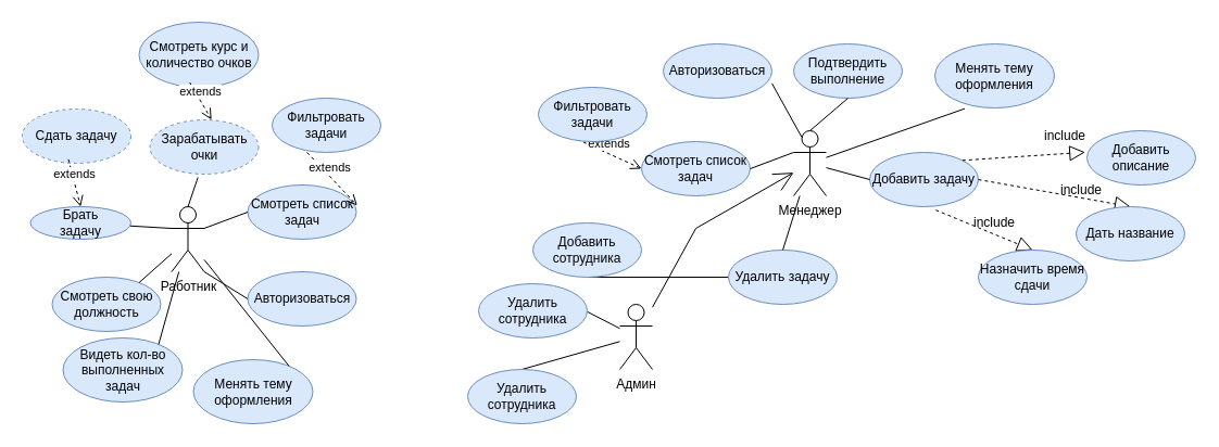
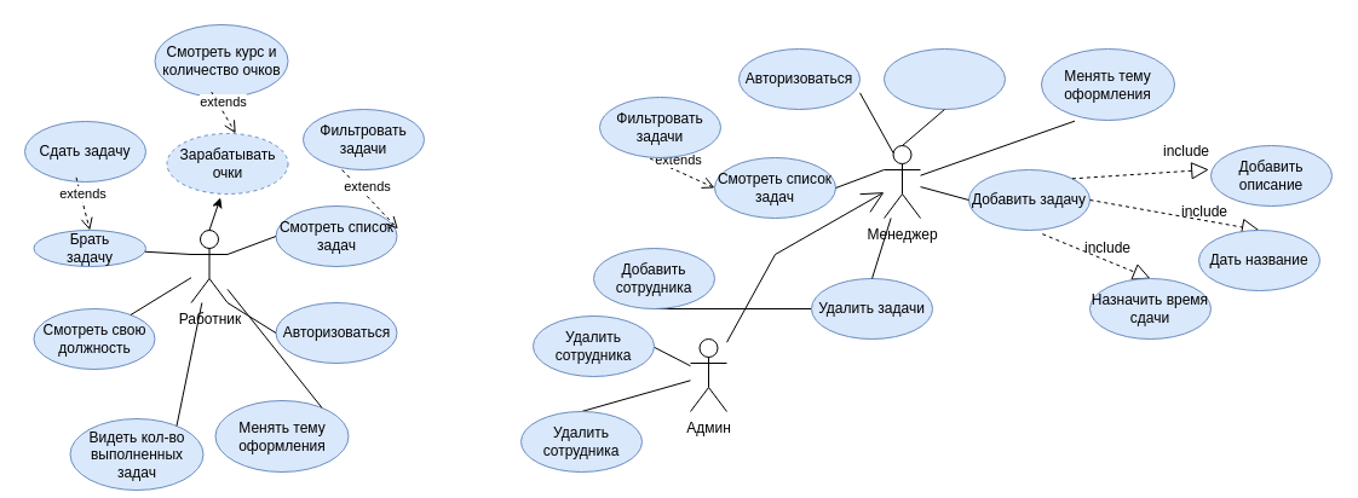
  <mxCell id="0" />
  <mxCell id="1" parent="0" />
  <mxCell id="2" value="Работник" style="shape=umlActor;verticalLabelPosition=bottom;verticalAlign=top;html=1;outlineConnect=0;" vertex="1" parent="1"><mxGeometry x="157.5" y="190" width="30" height="60" as="geometry" /></mxCell>
  <mxCell id="3" value="Админ" style="shape=umlActor;verticalLabelPosition=bottom;verticalAlign=top;html=1;outlineConnect=0;" vertex="1" parent="1"><mxGeometry x="570" y="280" width="30" height="60" as="geometry" /></mxCell>
  <mxCell id="4" value="Менеджер" style="shape=umlActor;verticalLabelPosition=bottom;verticalAlign=top;html=1;outlineConnect=0;" vertex="1" parent="1"><mxGeometry x="730" y="120" width="30" height="60" as="geometry" /></mxCell>
  <mxCell id="5" value="" style="ellipse;whiteSpace=wrap;html=1;verticalAlign=top;fillColor=#dae8fc;strokeColor=#6c8ebf;" vertex="1" parent="1"><mxGeometry x="27.5" y="190" width="92.5" height="30" as="geometry" /></mxCell>
  <mxCell id="6" value="Брать задачу" style="text;html=1;align=center;verticalAlign=middle;whiteSpace=wrap;rounded=0;" vertex="1" parent="1"><mxGeometry x="43.75" y="190" width="60" height="30" as="geometry" /></mxCell>
  <mxCell id="7" value="" style="endArrow=none;html=1;rounded=0;" edge="1" parent="1" source="5" target="2"><mxGeometry width="50" height="50" relative="1" as="geometry"><mxPoint x="327.5" y="320" as="sourcePoint" /><mxPoint x="377.5" y="270" as="targetPoint" /><Array as="points"><mxPoint x="157.5" y="210" /></Array></mxGeometry></mxCell>
  <mxCell id="8" value="" style="ellipse;whiteSpace=wrap;html=1;fillColor=#dae8fc;strokeColor=#6c8ebf;" vertex="1" parent="1"><mxGeometry x="730" y="40" width="100" height="50" as="geometry" /></mxCell>
  <mxCell id="9" value="" style="endArrow=open;endSize=16;endFill=0;html=1;rounded=0;" edge="1" parent="1" source="3" target="4"><mxGeometry width="160" relative="1" as="geometry"><mxPoint x="500" y="300" as="sourcePoint" /><mxPoint x="660" y="300" as="targetPoint" /><Array as="points"><mxPoint x="640" y="210" /></Array></mxGeometry></mxCell>
- <mxCell id="10" value="Подтвердить выполнение" style="text;html=1;align=center;verticalAlign=middle;whiteSpace=wrap;rounded=0;" vertex="1" parent="1"><mxGeometry x="750" width="60" height="30" as="geometry" y="50" /></mxCell>
  <mxCell id="11" value="" style="endArrow=none;html=1;rounded=0;exitX=0.5;exitY=0;exitDx=0;exitDy=0;exitPerimeter=0;entryX=0.5;entryY=1;entryDx=0;entryDy=0;" edge="1" parent="1" source="4" target="8"><mxGeometry width="50" height="50" relative="1" as="geometry"><mxPoint x="630" y="400" as="sourcePoint" /><mxPoint x="680" y="350" as="targetPoint" /></mxGeometry></mxCell>
  <mxCell id="12" value="" style="endArrow=none;html=1;rounded=0;exitX=0.5;exitY=1;exitDx=0;exitDy=0;" edge="1" parent="1" source="13" target="14"><mxGeometry width="50" height="50" relative="1" as="geometry"><mxPoint x="750" y="280" as="sourcePoint" /><mxPoint x="680" y="350" as="targetPoint" /></mxGeometry></mxCell>
  <mxCell id="13" value="Добавить сотрудника" style="ellipse;whiteSpace=wrap;html=1;fillColor=#dae8fc;strokeColor=#6c8ebf;" vertex="1" parent="1"><mxGeometry x="490" y="205" width="100" height="50" as="geometry" /></mxCell>
- <mxCell id="14" value="Удалить задачу" style="ellipse;whiteSpace=wrap;html=1;fillColor=#dae8fc;strokeColor=#6c8ebf;" vertex="1" parent="1"><mxGeometry x="670" y="230" width="100" height="50" as="geometry" /></mxCell>
+ <mxCell id="14" value="Удалить задачи" style="ellipse;whiteSpace=wrap;html=1;fillColor=#dae8fc;strokeColor=#6c8ebf;" vertex="1" parent="1"><mxGeometry x="670" y="230" width="100" height="50" as="geometry" /></mxCell>
  <mxCell id="15" value="" style="endArrow=none;html=1;rounded=0;entryX=0.5;entryY=0;entryDx=0;entryDy=0;" edge="1" parent="1" source="4" target="14"><mxGeometry width="50" height="50" relative="1" as="geometry"><mxPoint x="770" y="170" as="sourcePoint" /><mxPoint x="680" y="350" as="targetPoint" /></mxGeometry></mxCell>
  <mxCell id="16" value="Добавить задачу" style="ellipse;whiteSpace=wrap;html=1;fillColor=#dae8fc;strokeColor=#6c8ebf;" vertex="1" parent="1"><mxGeometry x="800" y="140" width="100" height="50" as="geometry" /></mxCell>
  <mxCell id="17" value="" style="endArrow=none;html=1;rounded=0;entryX=0;entryY=0.5;entryDx=0;entryDy=0;" edge="1" parent="1" target="16" source="4"><mxGeometry width="50" height="50" relative="1" as="geometry"><mxPoint x="554" y="320" as="sourcePoint" /><mxPoint x="624" y="260" as="targetPoint" /></mxGeometry></mxCell>
  <mxCell id="18" value="" style="endArrow=none;html=1;rounded=0;exitX=0.5;exitY=0;exitDx=0;exitDy=0;" edge="1" parent="1" source="19" target="3"><mxGeometry width="50" height="50" relative="1" as="geometry"><mxPoint x="740" y="525" as="sourcePoint" /><mxPoint x="765" y="595" as="targetPoint" /></mxGeometry></mxCell>
  <mxCell id="19" value="Удалить сотрудника" style="ellipse;whiteSpace=wrap;html=1;fillColor=#dae8fc;strokeColor=#6c8ebf;" vertex="1" parent="1"><mxGeometry x="440" y="261" width="100" height="50" as="geometry" /></mxCell>
- <mxCell id="20" value="Сд&lt;span style=&quot;background-color: transparent; color: light-dark(rgb(0, 0, 0), rgb(255, 255, 255));&quot;&gt;ать задачу&lt;/span&gt;" style="ellipse;whiteSpace=wrap;html=1;fillColor=#dae8fc;strokeColor=#6c8ebf;dashed=1;" vertex="1" parent="1"><mxGeometry x="20" y="100" width="100" height="50" as="geometry" /></mxCell>
+ <mxCell id="20" value="Сд&lt;span style=&quot;background-color: transparent; color: light-dark(rgb(0, 0, 0), rgb(255, 255, 255));&quot;&gt;ать задачу&lt;/span&gt;" style="ellipse;whiteSpace=wrap;html=1;fillColor=#dae8fc;strokeColor=#6c8ebf;" vertex="1" parent="1"><mxGeometry x="20" y="100" width="100" height="50" as="geometry" /></mxCell>
  <mxCell id="21" value="Смотреть список задач" style="ellipse;whiteSpace=wrap;html=1;fillColor=#dae8fc;strokeColor=#6c8ebf;" vertex="1" parent="1"><mxGeometry x="227.5" y="170" width="100" height="50" as="geometry" /></mxCell>
  <mxCell id="22" value="" style="endArrow=none;html=1;rounded=0;exitX=1;exitY=0.333;exitDx=0;exitDy=0;exitPerimeter=0;entryX=0;entryY=0.5;entryDx=0;entryDy=0;" edge="1" parent="1" target="21" source="2"><mxGeometry width="50" height="50" relative="1" as="geometry"><mxPoint x="317.5" y="250" as="sourcePoint" /><mxPoint x="372.5" y="250" as="targetPoint" /><Array as="points" /></mxGeometry></mxCell>
  <mxCell id="23" value="Авторизоваться" style="ellipse;whiteSpace=wrap;html=1;fillColor=#dae8fc;strokeColor=#6c8ebf;" vertex="1" parent="1"><mxGeometry x="227.5" y="250" width="100" height="50" as="geometry" /></mxCell>
  <mxCell id="24" value="" style="endArrow=none;html=1;rounded=0;exitX=1;exitY=1;exitDx=0;exitDy=0;exitPerimeter=0;entryX=0;entryY=0.5;entryDx=0;entryDy=0;" edge="1" parent="1" target="23" source="2"><mxGeometry width="50" height="50" relative="1" as="geometry"><mxPoint x="197.5" y="270" as="sourcePoint" /><mxPoint x="382.5" y="310" as="targetPoint" /><Array as="points" /></mxGeometry></mxCell>
  <mxCell id="25" value="Авторизоваться" style="ellipse;whiteSpace=wrap;html=1;fillColor=#dae8fc;strokeColor=#6c8ebf;" vertex="1" parent="1"><mxGeometry x="610" y="40" width="100" height="50" as="geometry" /></mxCell>
  <mxCell id="26" value="" style="endArrow=none;html=1;rounded=0;exitX=0.25;exitY=0.1;exitDx=0;exitDy=0;exitPerimeter=0;entryX=1;entryY=0.727;entryDx=0;entryDy=0;entryPerimeter=0;" edge="1" parent="1" target="25" source="4"><mxGeometry width="50" height="50" relative="1" as="geometry"><mxPoint x="360" y="300" as="sourcePoint" /><mxPoint x="555" y="360" as="targetPoint" /><Array as="points" /></mxGeometry></mxCell>
  <mxCell id="27" value="extends" style="html=1;verticalAlign=bottom;endArrow=open;dashed=1;endSize=8;curved=0;rounded=0;entryX=1.008;entryY=0.377;entryDx=0;entryDy=0;entryPerimeter=0;exitX=0.28;exitY=0.913;exitDx=0;exitDy=0;exitPerimeter=0;" edge="1" parent="1" source="28" target="21"><mxGeometry relative="1" as="geometry"><mxPoint x="353.5" y="158" as="sourcePoint" /><mxPoint x="427.5" y="360" as="targetPoint" /></mxGeometry></mxCell>
  <mxCell id="28" value="Фильтровать задачи" style="ellipse;whiteSpace=wrap;html=1;fillColor=#dae8fc;strokeColor=#6c8ebf;" vertex="1" parent="1"><mxGeometry x="250" y="90" width="100" height="50" as="geometry" /></mxCell>
  <mxCell id="29" value="extends" style="html=1;verticalAlign=bottom;endArrow=open;dashed=1;endSize=8;curved=0;rounded=0;entryX=0.5;entryY=0;entryDx=0;entryDy=0;exitX=0.425;exitY=0.927;exitDx=0;exitDy=0;exitPerimeter=0;" edge="1" parent="1" source="20" target="6"><mxGeometry relative="1" as="geometry"><mxPoint x="363.5" y="168" as="sourcePoint" /><mxPoint x="338.5" y="199" as="targetPoint" /></mxGeometry></mxCell>
  <mxCell id="30" value="Зарабатывать очки" style="ellipse;whiteSpace=wrap;html=1;fillColor=#dae8fc;strokeColor=#6c8ebf;dashed=1;" vertex="1" parent="1"><mxGeometry x="137.5" y="110" width="100" height="50" as="geometry" /></mxCell>
- <mxCell id="31" value="" style="endArrow=none;html=1;rounded=0;exitX=0.5;exitY=0;exitDx=0;exitDy=0;exitPerimeter=0;entryX=0.442;entryY=1.06;entryDx=0;entryDy=0;entryPerimeter=0;" edge="1" parent="1" target="30" source="2"><mxGeometry width="50" height="50" relative="1" as="geometry"><mxPoint x="97.5" y="150" as="sourcePoint" /><mxPoint x="282.5" y="190" as="targetPoint" /><Array as="points" /></mxGeometry></mxCell>
+ <mxCell id="31" value="" style="endArrow=classic;html=1;rounded=0;exitX=0.5;exitY=0;exitDx=0;exitDy=0;exitPerimeter=0;entryX=0.442;entryY=1.06;entryDx=0;entryDy=0;entryPerimeter=0;" edge="1" parent="1" target="30" source="2"><mxGeometry width="50" height="50" relative="1" as="geometry"><mxPoint x="97.5" y="150" as="sourcePoint" /><mxPoint x="282.5" y="190" as="targetPoint" /><Array as="points" /></mxGeometry></mxCell>
  <mxCell id="32" value="Смотреть курс и количество очков" style="ellipse;whiteSpace=wrap;html=1;fillColor=#dae8fc;strokeColor=#6c8ebf;" vertex="1" parent="1"><mxGeometry x="127.5" y="20" width="110" height="60" as="geometry" /></mxCell>
  <mxCell id="33" value="extends" style="html=1;verticalAlign=bottom;endArrow=open;dashed=1;endSize=8;curved=0;rounded=0;entryX=0.567;entryY=-0.003;entryDx=0;entryDy=0;exitX=0.425;exitY=0.927;exitDx=0;exitDy=0;exitPerimeter=0;entryPerimeter=0;" edge="1" parent="1" source="32" target="30"><mxGeometry relative="1" as="geometry"><mxPoint x="471" y="88" as="sourcePoint" /><mxPoint x="181" y="110" as="targetPoint" /></mxGeometry></mxCell>
- <mxCell id="34" value="Смотреть свою должность" style="ellipse;whiteSpace=wrap;html=1;fillColor=#dae8fc;strokeColor=#6c8ebf;" vertex="1" parent="1"><mxGeometry x="47.5" y="255" width="100" height="50" as="geometry" /></mxCell>
+ <mxCell id="34" value="Смотреть свою должность" style="ellipse;whiteSpace=wrap;html=1;fillColor=#dae8fc;strokeColor=#6c8ebf;" vertex="1" parent="1"><mxGeometry x="27.5" y="255" width="100" height="50" as="geometry" /></mxCell>
  <mxCell id="35" value="" style="endArrow=none;html=1;rounded=0;entryX=0.8;entryY=0.1;entryDx=0;entryDy=0;entryPerimeter=0;" edge="1" parent="1" target="34" source="2"><mxGeometry width="50" height="50" relative="1" as="geometry"><mxPoint x="62.5" y="335" as="sourcePoint" /><mxPoint x="172.5" y="335" as="targetPoint" /><Array as="points" /></mxGeometry></mxCell>
- <mxCell id="36" value="Видеть кол-во выполненных задач" style="ellipse;whiteSpace=wrap;html=1;fillColor=#dae8fc;strokeColor=#6c8ebf;" vertex="1" parent="1"><mxGeometry x="57.5" y="311" width="110" height="59" as="geometry" /></mxCell>
+ <mxCell id="36" value="Видеть кол-во выполненных задач" style="ellipse;whiteSpace=wrap;html=1;fillColor=#dae8fc;strokeColor=#6c8ebf;" vertex="1" parent="1"><mxGeometry x="57.5" y="346" width="110" height="59" as="geometry" /></mxCell>
  <mxCell id="37" value="" style="endArrow=none;html=1;rounded=0;entryX=0.8;entryY=0.1;entryDx=0;entryDy=0;entryPerimeter=0;" edge="1" parent="1" target="36" source="2"><mxGeometry width="50" height="50" relative="1" as="geometry"><mxPoint x="187.5" y="285" as="sourcePoint" /><mxPoint x="202.5" y="391" as="targetPoint" /><Array as="points" /></mxGeometry></mxCell>
  <mxCell id="38" value="Менять тему оформления" style="ellipse;whiteSpace=wrap;html=1;fillColor=#dae8fc;strokeColor=#6c8ebf;" vertex="1" parent="1"><mxGeometry x="177.5" y="331" width="110" height="59" as="geometry" /></mxCell>
  <mxCell id="39" value="" style="endArrow=none;html=1;rounded=0;entryX=0.8;entryY=0.1;entryDx=0;entryDy=0;entryPerimeter=0;" edge="1" parent="1" target="38" source="2"><mxGeometry width="50" height="50" relative="1" as="geometry"><mxPoint x="284.5" y="270" as="sourcePoint" /><mxPoint x="322.5" y="411" as="targetPoint" /><Array as="points" /></mxGeometry></mxCell>
  <mxCell id="40" value="Менять тему оформления" style="ellipse;whiteSpace=wrap;html=1;fillColor=#dae8fc;strokeColor=#6c8ebf;" vertex="1" parent="1"><mxGeometry x="860" y="40" width="110" height="59" as="geometry" /></mxCell>
  <mxCell id="41" value="" style="endArrow=none;html=1;rounded=0;entryX=0.25;entryY=1.011;entryDx=0;entryDy=0;entryPerimeter=0;" edge="1" parent="1" target="40" source="4"><mxGeometry width="50" height="50" relative="1" as="geometry"><mxPoint x="660" y="184" as="sourcePoint" /><mxPoint x="795" y="356" as="targetPoint" /><Array as="points" /></mxGeometry></mxCell>
  <mxCell id="42" value="" style="endArrow=none;html=1;rounded=0;exitX=0.5;exitY=0;exitDx=0;exitDy=0;" edge="1" parent="1" source="43" target="3"><mxGeometry width="50" height="50" relative="1" as="geometry"><mxPoint x="730" y="604" as="sourcePoint" /><mxPoint x="560" y="381" as="targetPoint" /></mxGeometry></mxCell>
  <mxCell id="43" value="Удалить сотрудника" style="ellipse;whiteSpace=wrap;html=1;fillColor=#dae8fc;strokeColor=#6c8ebf;" vertex="1" parent="1"><mxGeometry x="430" y="340" width="100" height="50" as="geometry" /></mxCell>
  <mxCell id="44" value="" style="endArrow=block;dashed=1;endFill=0;endSize=12;html=1;rounded=0;exitX=0.608;exitY=1.063;exitDx=0;exitDy=0;exitPerimeter=0;entryX=0.5;entryY=0;entryDx=0;entryDy=0;" edge="1" parent="1" source="16" target="46"><mxGeometry width="160" relative="1" as="geometry"><mxPoint x="700" y="320" as="sourcePoint" /><mxPoint x="950" y="230" as="targetPoint" /></mxGeometry></mxCell>
  <mxCell id="45" value="include" style="text;html=1;align=center;verticalAlign=middle;whiteSpace=wrap;rounded=0;" vertex="1" parent="1"><mxGeometry x="885" y="190" width="60" height="30" as="geometry" /></mxCell>
  <mxCell id="46" value="Назначить время сдачи" style="ellipse;whiteSpace=wrap;html=1;fillColor=#dae8fc;strokeColor=#6c8ebf;" vertex="1" parent="1"><mxGeometry x="900" y="230" width="100" height="50" as="geometry" /></mxCell>
  <mxCell id="47" value="" style="endArrow=block;dashed=1;endFill=0;endSize=12;html=1;rounded=0;exitX=1;exitY=0;exitDx=0;exitDy=0;entryX=-0.017;entryY=0.397;entryDx=0;entryDy=0;entryPerimeter=0;" edge="1" parent="1" target="49" source="16"><mxGeometry width="160" relative="1" as="geometry"><mxPoint x="1038" y="62" as="sourcePoint" /><mxPoint x="1030" y="120" as="targetPoint" /></mxGeometry></mxCell>
  <mxCell id="48" value="include" style="text;html=1;align=center;verticalAlign=middle;whiteSpace=wrap;rounded=0;" vertex="1" parent="1"><mxGeometry x="950" y="110" width="60" height="30" as="geometry" /></mxCell>
  <mxCell id="49" value="Добавить описание" style="ellipse;whiteSpace=wrap;html=1;fillColor=#dae8fc;strokeColor=#6c8ebf;" vertex="1" parent="1"><mxGeometry x="1000" y="120" width="100" height="50" as="geometry" /></mxCell>
  <mxCell id="50" value="" style="endArrow=block;dashed=1;endFill=0;endSize=12;html=1;rounded=0;exitX=1;exitY=0.5;exitDx=0;exitDy=0;entryX=0.5;entryY=0;entryDx=0;entryDy=0;" edge="1" parent="1" target="52" source="16"><mxGeometry width="160" relative="1" as="geometry"><mxPoint x="1088" y="192" as="sourcePoint" /><mxPoint x="1080" y="250" as="targetPoint" /></mxGeometry></mxCell>
  <mxCell id="51" value="include" style="text;html=1;align=center;verticalAlign=middle;whiteSpace=wrap;rounded=0;" vertex="1" parent="1"><mxGeometry x="965" y="160" width="60" height="30" as="geometry" /></mxCell>
  <mxCell id="52" value="Дать название" style="ellipse;whiteSpace=wrap;html=1;fillColor=#dae8fc;strokeColor=#6c8ebf;" vertex="1" parent="1"><mxGeometry x="990" y="190" width="100" height="50" as="geometry" /></mxCell>
  <mxCell id="53" value="Смотреть список задач" style="ellipse;whiteSpace=wrap;html=1;fillColor=#dae8fc;strokeColor=#6c8ebf;" vertex="1" parent="1"><mxGeometry x="590" y="130" width="100" height="50" as="geometry" /></mxCell>
  <mxCell id="54" value="" style="endArrow=none;html=1;rounded=0;exitX=0;exitY=0.333;exitDx=0;exitDy=0;exitPerimeter=0;entryX=1;entryY=0.5;entryDx=0;entryDy=0;" edge="1" parent="1" target="53" source="4"><mxGeometry width="50" height="50" relative="1" as="geometry"><mxPoint x="365" y="180" as="sourcePoint" /><mxPoint x="550" y="220" as="targetPoint" /><Array as="points" /></mxGeometry></mxCell>
  <mxCell id="55" value="extends" style="html=1;verticalAlign=bottom;endArrow=open;dashed=1;endSize=8;curved=0;rounded=0;entryX=0;entryY=0.5;entryDx=0;entryDy=0;exitX=0.36;exitY=0.96;exitDx=0;exitDy=0;exitPerimeter=0;" edge="1" parent="1" source="56" target="53"><mxGeometry relative="1" as="geometry"><mxPoint x="555" y="120" as="sourcePoint" /><mxPoint x="605" y="330" as="targetPoint" /></mxGeometry></mxCell>
  <mxCell id="56" value="Фильтровать задачи" style="ellipse;whiteSpace=wrap;html=1;fillColor=#dae8fc;strokeColor=#6c8ebf;" vertex="1" parent="1"><mxGeometry x="495" y="80" width="100" height="50" as="geometry" /></mxCell>
